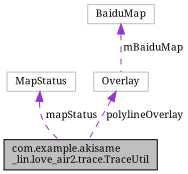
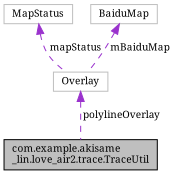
  digraph {
    fontname="Noto Serif"
    node [color=grey75 fillcolor=white fontname="Noto Serif" fontsize=10 shape=record style=filled]
    edge [color=darkorchid3 dir=back fontname="Noto Serif" fontsize=10 labelfontname=Helvetica labelfontsize=10 style=dashed]
    n1 [color=black fillcolor=grey75 fontcolor=black height=0.2 label="com.example.akisame\l_lin.love_air2.trace.TraceUtil" width=0.4]
    n2 [height=0.2 label=MapStatus width=0.4]
    n3 [height=0.2 label=Overlay width=0.4]
    n4 [height=0.2 label=BaiduMap width=0.4]
-   n2 -> n1 [label=" mapStatus"]
+   n2 -> n3 [label=" mapStatus"]
    n3 -> n1 [label=" polylineOverlay"]
    n4 -> n3 [label=" mBaiduMap"]
  }
